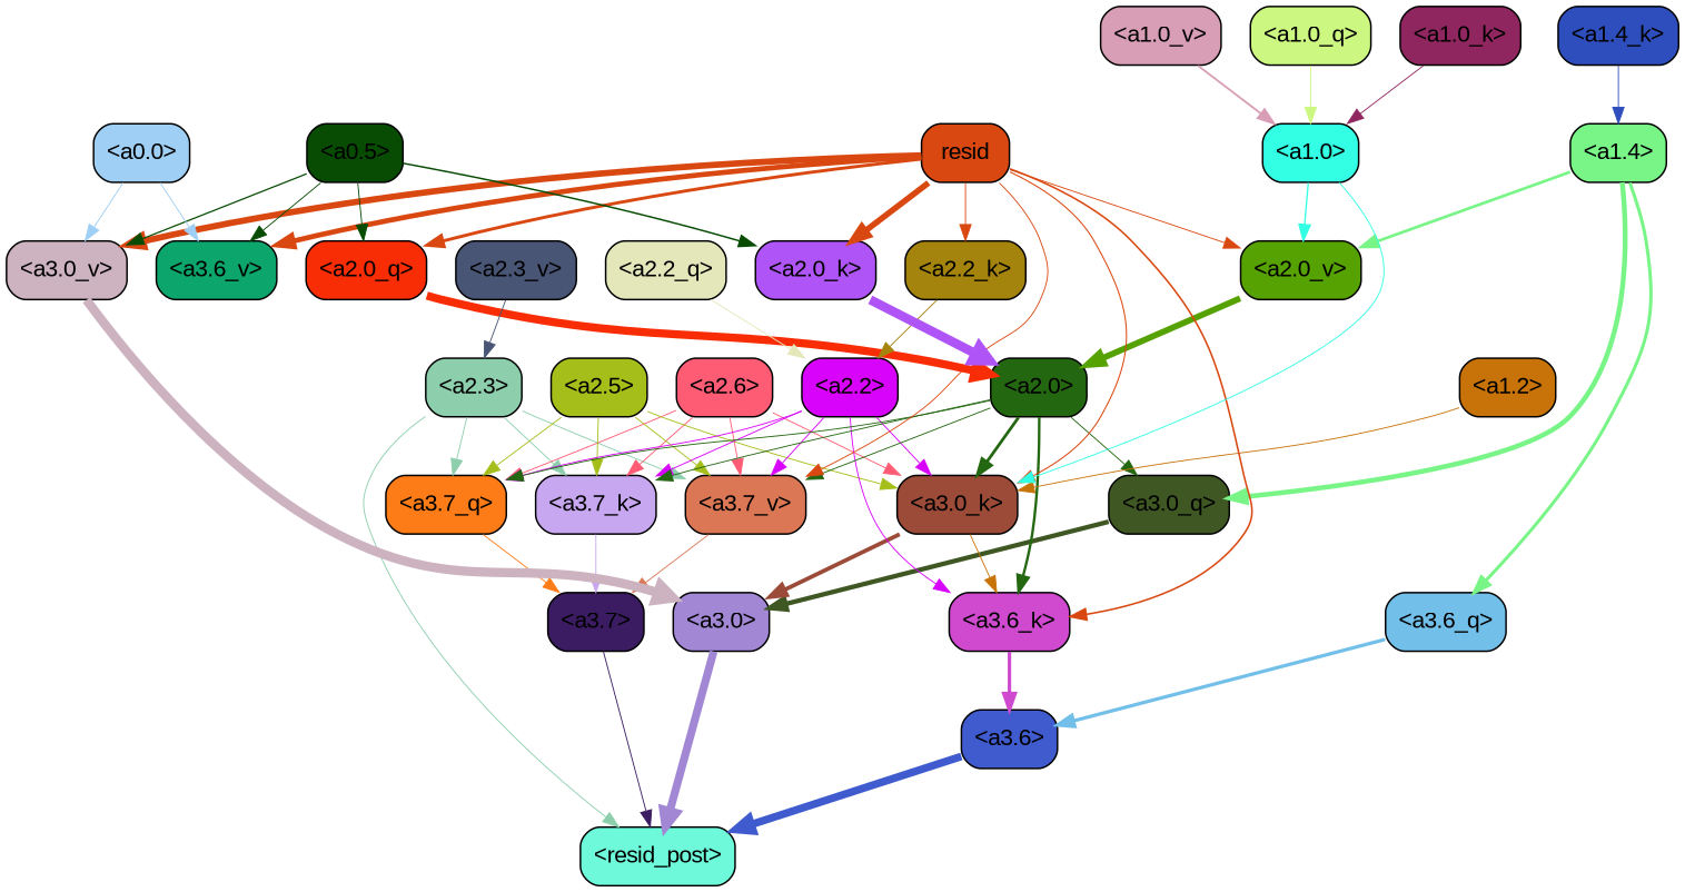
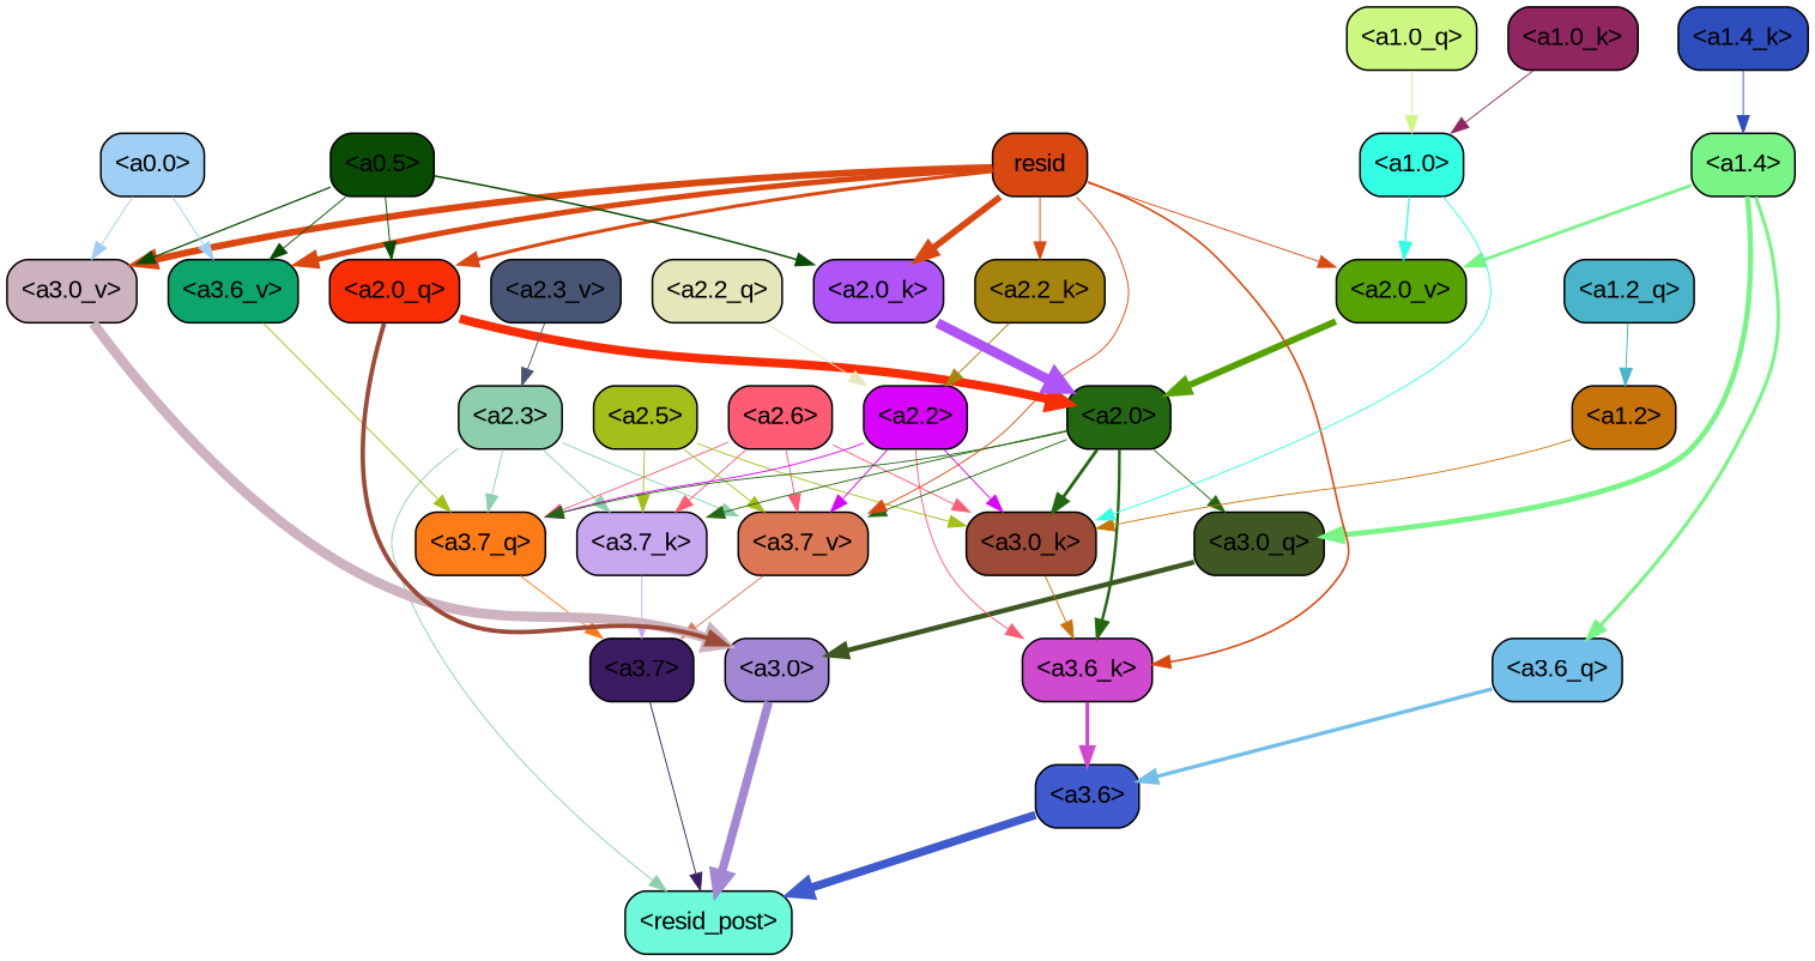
  strict digraph {
    fontname="Liberation Sans"
    splines=true
    node [color=black fontname="Liberation Sans" shape=box style="filled, rounded"]
    edge [color="#d94811" fontname="Liberation Sans" penwidth=0.6]
    "<a3.7>" [fillcolor="#3b1c62"]
    "<resid_post>" [fillcolor="#6efada"]
    "<a3.6>" [fillcolor="#3f5bce"]
    "<a3.0>" [fillcolor="#a287d4"]
    "<a2.3>" [fillcolor="#8dcfad"]
    "<a3.7_q>" [fillcolor="#fd7c18"]
    "<a3.7_k>" [fillcolor="#c8a7f1"]
    "<a3.7_v>" [fillcolor="#db7755"]
    "<a3.6_q>" [fillcolor="#72bfe9"]
    "<a3.0_q>" [fillcolor="#3f5823"]
    "<a3.6_k>" [fillcolor="#cf4acf"]
    "<a3.0_k>" [fillcolor="#9b4b38"]
    "<a3.6_v>" [fillcolor="#0ca56b"]
    "<a3.0_v>" [fillcolor="#ccb3bf"]
    "<a2.6>" [fillcolor="#fd5c74"]
    "<a2.5>" [fillcolor="#a6be1a"]
    "<a2.2>" [fillcolor="#d803fa"]
    "<a2.0>" [fillcolor="#236710"]
    "<a1.4>" [fillcolor="#79f487"]
    "<a2.0_v>" [fillcolor="#56a203"]
    "<a1.2>" [fillcolor="#c77309"]
    n22 [fillcolor="#d94811" label=resid]
    "<a2.0_q>" [fillcolor="#f92d05"]
    "<a2.2_k>" [fillcolor="#a5840d"]
    "<a2.0_k>" [fillcolor="#af54f6"]
    "<a1.0>" [fillcolor="#32ffe3"]
    "<a0.5>" [fillcolor="#084c03"]
    "<a0.0>" [fillcolor="#9fcff4"]
    "<a2.2_q>" [fillcolor="#e3e7b9"]
    "<a2.3_v>" [fillcolor="#495575"]
+   "<a1.2_q>" [fillcolor="#4ab5ca"]
    "<a1.0_q>" [fillcolor="#ccf882"]
    "<a1.4_k>" [fillcolor="#2e4ebd"]
    "<a1.0_k>" [fillcolor="#8f265f"]
-   "<a1.0_v>" [fillcolor="#d89eb5"]
    "<a3.7>" -> "<resid_post>" [color="#3b1c62"]
    "<a3.6>" -> "<resid_post>" [color="#3f5bce" penwidth=4.751592040061951]
    "<a3.0>" -> "<resid_post>" [color="#a287d4" penwidth=4.904066681861877]
    "<a2.3>" -> "<resid_post>" [color="#8dcfad"]
    "<a2.3>" -> "<a3.7_q>" [color="#8dcfad"]
    "<a2.3>" -> "<a3.7_k>" [color="#8dcfad"]
    "<a2.3>" -> "<a3.7_v>" [color="#8dcfad"]
    "<a3.7_q>" -> "<a3.7>" [color="#fd7c18"]
    "<a3.7_k>" -> "<a3.7>" [color="#c8a7f1"]
    "<a3.7_v>" -> "<a3.7>" [color="#db7755"]
    "<a3.6_q>" -> "<a3.6>" [color="#72bfe9" penwidth=2.160832464694977]
    "<a3.0_q>" -> "<a3.0>" [color="#3f5823" penwidth=2.870753765106201]
    "<a3.6_k>" -> "<a3.6>" [color="#cf4acf" penwidth=2.13908451795578]
-   "<a3.0_k>" -> "<a3.0>" [color="#9b4b38" penwidth=2.520303964614868]
+   "<a2.0_q>" -> "<a3.0>" [color="#9b4b38" penwidth=2.520303964614868]
    "<a3.0_k>" -> "<a3.6_k>" [color="#c77309"]
    "<a3.0_v>" -> "<a3.0>" [color="#ccb3bf" penwidth=5.680712580680847]
    "<a2.6>" -> "<a3.7_q>" [color="#fd5c74"]
    "<a2.6>" -> "<a3.7_k>" [color="#fd5c74"]
    "<a2.6>" -> "<a3.7_v>" [color="#fd5c74"]
    "<a2.6>" -> "<a3.0_k>" [color="#fd5c74"]
-   "<a2.5>" -> "<a3.7_q>" [color="#a6be1a"]
+   "<a3.6_v>" -> "<a3.7_q>" [color="#a6be1a"]
    "<a2.5>" -> "<a3.7_k>" [color="#a6be1a"]
    "<a2.5>" -> "<a3.7_v>" [color="#a6be1a"]
    "<a2.5>" -> "<a3.0_k>" [color="#a6be1a"]
    "<a2.2>" -> "<a3.7_q>" [color="#d803fa"]
-   "<a2.2>" -> "<a3.7_k>" [color="#d803fa"]
    "<a2.2>" -> "<a3.7_v>" [color="#d803fa"]
-   "<a2.2>" -> "<a3.6_k>" [color="#d803fa"]
+   "<a2.2>" -> "<a3.6_k>" [color="#fd5c74"]
    "<a2.2>" -> "<a3.0_k>" [color="#d803fa"]
    "<a2.0>" -> "<a3.7_q>" [color="#236710"]
    "<a2.0>" -> "<a3.7_k>" [color="#236710"]
    "<a2.0>" -> "<a3.7_v>" [color="#236710"]
    "<a2.0>" -> "<a3.0_q>" [color="#236710"]
    "<a2.0>" -> "<a3.6_k>" [color="#236710" penwidth=1.5897698998451233]
    "<a2.0>" -> "<a3.0_k>" [color="#236710" penwidth=1.8405593037605286]
    "<a1.4>" -> "<a3.6_q>" [color="#79f487" penwidth=2.0260728895664215]
    "<a1.4>" -> "<a3.0_q>" [color="#79f487" penwidth=3.0185627341270447]
    "<a1.4>" -> "<a2.0_v>" [color="#79f487" penwidth=1.7970525026321411]
    "<a2.0_v>" -> "<a2.0>" [color="#56a203" penwidth=3.781584322452545]
    "<a1.2>" -> "<a3.0_k>" [color="#c77309"]
    n22 -> "<a3.7_v>"
    n22 -> "<a3.6_k>" [penwidth=1.046662151813507]
-   n22 -> "<a3.0_k>" [penwidth=0.6995279788970947]
    n22 -> "<a3.6_v>" [penwidth=3.1840110421180725]
    n22 -> "<a3.0_v>" [penwidth=3.9005755856633186]
    n22 -> "<a2.0_v>"
    n22 -> "<a2.0_q>" [penwidth=1.9669389724731445]
    n22 -> "<a2.2_k>"
    n22 -> "<a2.0_k>" [penwidth=3.6898754835128784]
    "<a2.0_q>" -> "<a2.0>" [color="#f92d05" penwidth=5.0040658712387085]
    "<a2.2_k>" -> "<a2.2>" [color="#a5840d" penwidth=0.6304321400821209]
    "<a2.0_k>" -> "<a2.0>" [color="#af54f6" penwidth=5.6445024609565735]
    "<a1.0>" -> "<a3.0_k>" [color="#32ffe3"]
    "<a1.0>" -> "<a2.0_v>" [color="#32ffe3" penwidth=0.8836666345596313]
    "<a0.5>" -> "<a3.6_v>" [color="#084c03"]
    "<a0.5>" -> "<a3.0_v>" [color="#084c03" penwidth=0.8493617177009583]
    "<a0.5>" -> "<a2.0_q>" [color="#084c03"]
    "<a0.5>" -> "<a2.0_k>" [color="#084c03" penwidth=0.9942188858985901]
    "<a0.0>" -> "<a3.6_v>" [color="#9fcff4"]
    "<a0.0>" -> "<a3.0_v>" [color="#9fcff4"]
    "<a2.2_q>" -> "<a2.2>" [color="#e3e7b9"]
    "<a2.3_v>" -> "<a2.3>" [color="#495575"]
+   "<a1.2_q>" -> "<a1.2>" [color="#4ab5ca" penwidth=0.6481351256370544]
    "<a1.0_q>" -> "<a1.0>" [color="#ccf882"]
    "<a1.4_k>" -> "<a1.4>" [color="#2e4ebd"]
    "<a1.0_k>" -> "<a1.0>" [color="#8f265f"]
-   "<a1.0_v>" -> "<a1.0>" [color="#d89eb5" penwidth=1.227757602930069]
  }
